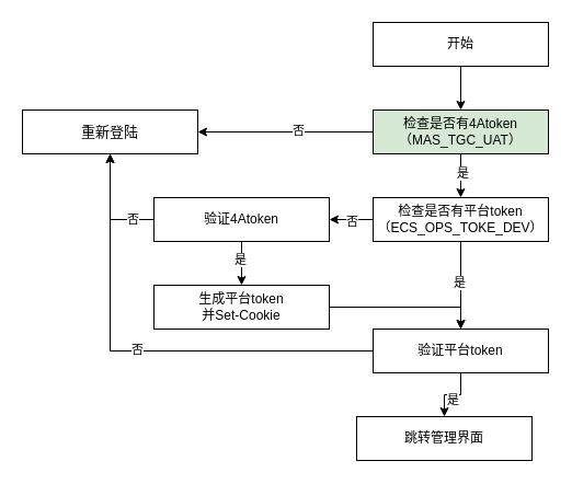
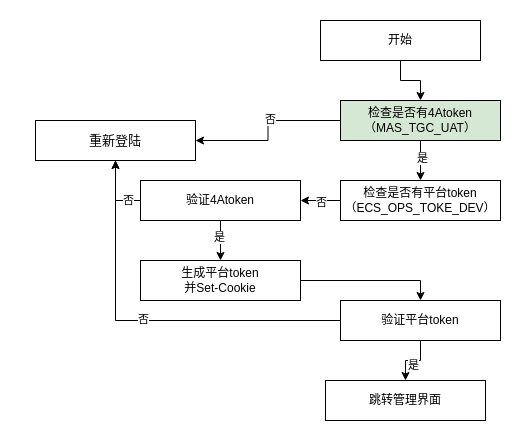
  <mxCell id="0" />
  <mxCell id="1" parent="0" />
  <mxCell id="2" style="edgeStyle=orthogonalEdgeStyle;rounded=0;orthogonalLoop=1;jettySize=auto;html=1;exitX=0.5;exitY=1;exitDx=0;exitDy=0;entryX=0.5;entryY=0;entryDx=0;entryDy=0;entryPerimeter=0;" edge="1" parent="1" source="6" target="11"><mxGeometry relative="1" as="geometry"><mxPoint x="420" y="180" as="targetPoint" /></mxGeometry></mxCell>
  <mxCell id="3" value="是" style="edgeLabel;html=1;align=center;verticalAlign=middle;resizable=0;points=[];" vertex="1" connectable="0" parent="2"><mxGeometry x="-0.167" y="1" relative="1" as="geometry"><mxPoint as="offset" /></mxGeometry></mxCell>
  <mxCell id="4" style="edgeStyle=orthogonalEdgeStyle;rounded=0;orthogonalLoop=1;jettySize=auto;html=1;entryX=1;entryY=0.5;entryDx=0;entryDy=0;" edge="1" parent="1" source="6" target="12"><mxGeometry relative="1" as="geometry"><mxPoint x="610" y="120" as="targetPoint" /></mxGeometry></mxCell>
  <mxCell id="5" value="否" style="edgeLabel;html=1;align=center;verticalAlign=middle;resizable=0;points=[];" vertex="1" connectable="0" parent="4"><mxGeometry x="-0.139" y="-2" relative="1" as="geometry"><mxPoint as="offset" /></mxGeometry></mxCell>
  <mxCell id="6" value="检查是否有4Atoken（MAS_TGC_UAT&lt;span style=&quot;background-color: initial;&quot;&gt;）&lt;/span&gt;" style="rounded=0;whiteSpace=wrap;html=1;fillColor=#d5e8d4;" vertex="1" parent="1"><mxGeometry x="340" y="100" width="160" height="40" as="geometry" /></mxCell>
  <mxCell id="7" style="edgeStyle=orthogonalEdgeStyle;rounded=0;orthogonalLoop=1;jettySize=auto;html=1;entryX=1;entryY=0.5;entryDx=0;entryDy=0;" edge="1" parent="1" source="11" target="17"><mxGeometry relative="1" as="geometry" /></mxCell>
  <mxCell id="8" value="否" style="edgeLabel;html=1;align=center;verticalAlign=middle;resizable=0;points=[];" vertex="1" connectable="0" parent="7"><mxGeometry x="-0.006" y="1" relative="1" as="geometry"><mxPoint as="offset" /></mxGeometry></mxCell>
- <mxCell id="9" style="edgeStyle=orthogonalEdgeStyle;rounded=0;orthogonalLoop=1;jettySize=auto;html=1;exitX=0.5;exitY=1;exitDx=0;exitDy=0;entryX=0.5;entryY=0;entryDx=0;entryDy=0;" edge="1" parent="1" source="11" target="22"><mxGeometry relative="1" as="geometry" /></mxCell>
- <mxCell id="10" value="是" style="edgeLabel;html=1;align=center;verticalAlign=middle;resizable=0;points=[];" vertex="1" connectable="0" parent="9"><mxGeometry x="-0.067" y="-2" relative="1" as="geometry"><mxPoint as="offset" /></mxGeometry></mxCell>
  <mxCell id="11" value="检查是否有平台token&lt;br&gt;（&lt;span style=&quot;background-color: initial;&quot;&gt;ECS_OPS_TOKE_DEV&lt;/span&gt;）" style="rounded=0;whiteSpace=wrap;html=1;" vertex="1" parent="1"><mxGeometry x="340" y="180" width="160" height="40" as="geometry" /></mxCell>
- <mxCell id="12" value="&lt;pre style=&quot;background-color:#ffffff;color:#080808;font-family:'JetBrains Mono',monospace;font-size:9.8pt;&quot;&gt;重新登陆&lt;/pre&gt;" style="rounded=0;whiteSpace=wrap;html=1;" vertex="1" parent="1"><mxGeometry x="20" y="100" width="160" height="40" as="geometry" /></mxCell>
+ <mxCell id="12" value="&lt;pre style=&quot;background-color:#ffffff;color:#080808;font-family:'JetBrains Mono',monospace;font-size:9.8pt;&quot;&gt;重新登陆&lt;/pre&gt;" style="rounded=0;whiteSpace=wrap;html=1;" vertex="1" parent="1"><mxGeometry x="35" y="120" width="160" height="40" as="geometry" /></mxCell>
  <mxCell id="13" style="edgeStyle=orthogonalEdgeStyle;rounded=0;orthogonalLoop=1;jettySize=auto;html=1;exitX=0.5;exitY=1;exitDx=0;exitDy=0;" edge="1" parent="1" source="17" target="25"><mxGeometry relative="1" as="geometry"><mxPoint x="400" y="170" as="targetPoint" /></mxGeometry></mxCell>
  <mxCell id="14" value="是" style="edgeLabel;html=1;align=center;verticalAlign=middle;resizable=0;points=[];" vertex="1" connectable="0" parent="13"><mxGeometry x="-0.208" y="-2" relative="1" as="geometry"><mxPoint as="offset" /></mxGeometry></mxCell>
  <mxCell id="15" style="edgeStyle=orthogonalEdgeStyle;rounded=0;orthogonalLoop=1;jettySize=auto;html=1;entryX=0.5;entryY=1;entryDx=0;entryDy=0;exitX=0;exitY=0.5;exitDx=0;exitDy=0;" edge="1" parent="1" source="17" target="12"><mxGeometry relative="1" as="geometry" /></mxCell>
  <mxCell id="16" value="否" style="edgeLabel;html=1;align=center;verticalAlign=middle;resizable=0;points=[];" vertex="1" connectable="0" parent="15"><mxGeometry x="-0.607" y="-1" relative="1" as="geometry"><mxPoint as="offset" /></mxGeometry></mxCell>
  <mxCell id="17" value="验证4Atoken" style="rounded=0;whiteSpace=wrap;html=1;" vertex="1" parent="1"><mxGeometry x="140" y="180" width="160" height="40" as="geometry" /></mxCell>
  <mxCell id="18" style="edgeStyle=orthogonalEdgeStyle;rounded=0;orthogonalLoop=1;jettySize=auto;html=1;entryX=0.5;entryY=0;entryDx=0;entryDy=0;" edge="1" parent="1" source="22" target="23"><mxGeometry relative="1" as="geometry"><mxPoint x="420" y="420" as="targetPoint" /></mxGeometry></mxCell>
  <mxCell id="19" value="是" style="edgeLabel;html=1;align=center;verticalAlign=middle;resizable=0;points=[];" vertex="1" connectable="0" parent="18"><mxGeometry x="0.033" y="4" relative="1" as="geometry"><mxPoint as="offset" /></mxGeometry></mxCell>
  <mxCell id="20" style="edgeStyle=orthogonalEdgeStyle;rounded=0;orthogonalLoop=1;jettySize=auto;html=1;entryX=0.5;entryY=1;entryDx=0;entryDy=0;" edge="1" parent="1" source="22" target="12"><mxGeometry relative="1" as="geometry" /></mxCell>
  <mxCell id="21" value="否" style="edgeLabel;html=1;align=center;verticalAlign=middle;resizable=0;points=[];" vertex="1" connectable="0" parent="20"><mxGeometry x="0.028" y="-2" relative="1" as="geometry"><mxPoint as="offset" /></mxGeometry></mxCell>
  <mxCell id="22" value="验证平台token" style="rounded=0;whiteSpace=wrap;html=1;" vertex="1" parent="1"><mxGeometry x="340" y="300" width="160" height="40" as="geometry" /></mxCell>
  <mxCell id="23" value="跳转管理界面" style="rounded=0;whiteSpace=wrap;html=1;" vertex="1" parent="1"><mxGeometry x="325" y="380" width="160" height="40" as="geometry" /></mxCell>
  <mxCell id="24" style="edgeStyle=orthogonalEdgeStyle;rounded=0;orthogonalLoop=1;jettySize=auto;html=1;entryX=0.5;entryY=0;entryDx=0;entryDy=0;" edge="1" parent="1" source="25" target="22"><mxGeometry relative="1" as="geometry" /></mxCell>
  <mxCell id="25" value="生成平台token&lt;br&gt;并Set-Cookie" style="rounded=0;whiteSpace=wrap;html=1;" vertex="1" parent="1"><mxGeometry x="140" y="260" width="160" height="40" as="geometry" /></mxCell>
  <mxCell id="26" style="edgeStyle=orthogonalEdgeStyle;rounded=0;orthogonalLoop=1;jettySize=auto;html=1;entryX=0.5;entryY=0;entryDx=0;entryDy=0;" edge="1" parent="1" source="27" target="6"><mxGeometry relative="1" as="geometry" /></mxCell>
- <mxCell id="27" value="开始" style="rounded=0;whiteSpace=wrap;html=1;" vertex="1" parent="1"><mxGeometry x="340" y="20" width="160" height="40" as="geometry" /></mxCell>
+ <mxCell id="27" value="开始" style="rounded=0;whiteSpace=wrap;html=1;" vertex="1" parent="1"><mxGeometry x="320" y="20" width="160" height="40" as="geometry" /></mxCell>
